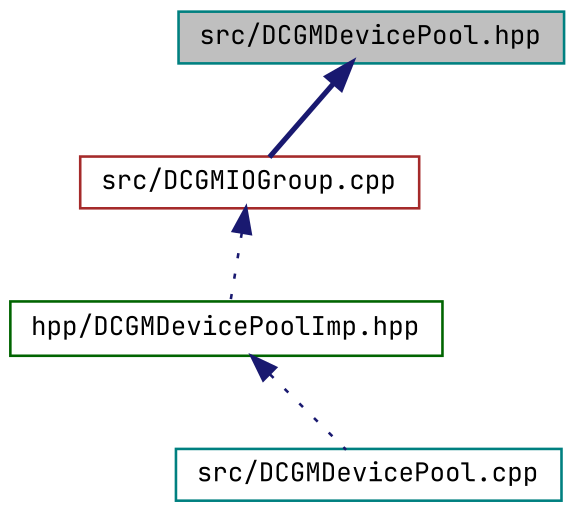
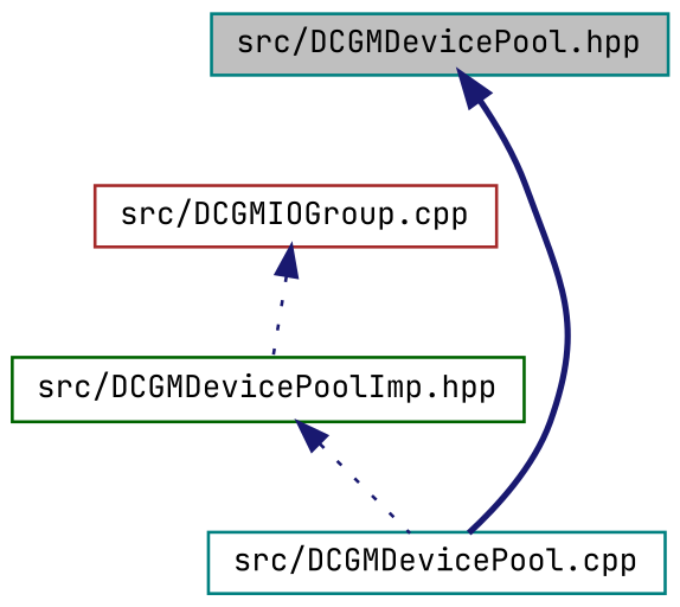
  digraph {
    fontname="JetBrains Mono"
    node [color=teal fillcolor=white fontname="JetBrains Mono" fontsize=10 shape=record style=filled]
    edge [color=midnightblue dir=back fontname="JetBrains Mono" fontsize=10 labelfontname=Helvetica labelfontsize=10 style=dotted]
    n1 [fillcolor=grey75 fontcolor=black height=0.2 label="src/DCGMDevicePool.hpp" width=0.4]
    n2 [color=brown height=0.2 label="src/DCGMIOGroup.cpp" width=0.4]
-   n3 [color=darkgreen height=0.2 label="hpp/DCGMDevicePoolImp.hpp" width=0.4]
+   n3 [color=darkgreen height=0.2 label="src/DCGMDevicePoolImp.hpp" width=0.4]
    n4 [height=0.2 label="src/DCGMDevicePool.cpp" width=0.4]
-   n1 -> n2 [style=bold]
+   n1 -> n4 [style=bold]
    n2 -> n3
    n3 -> n4
  }
